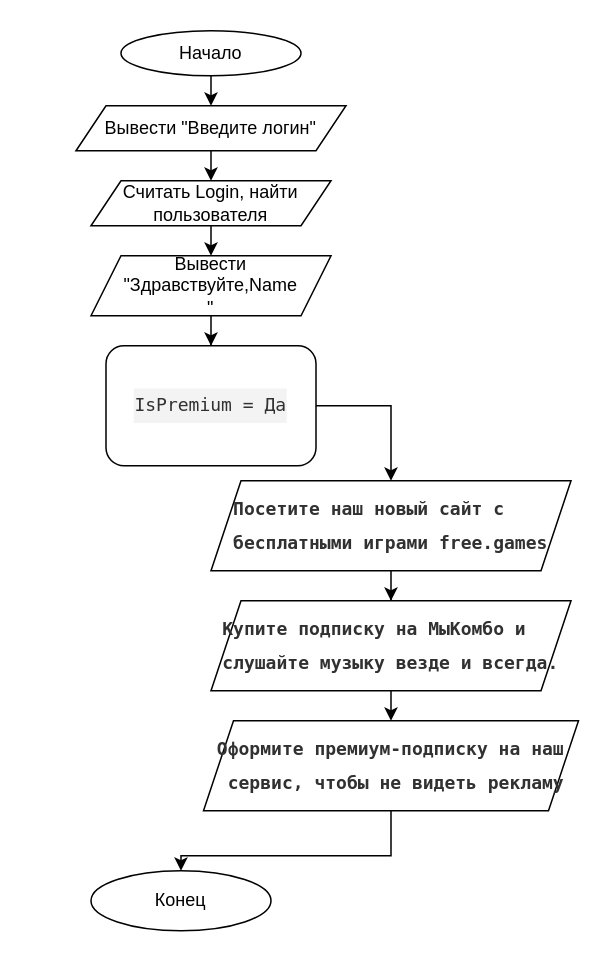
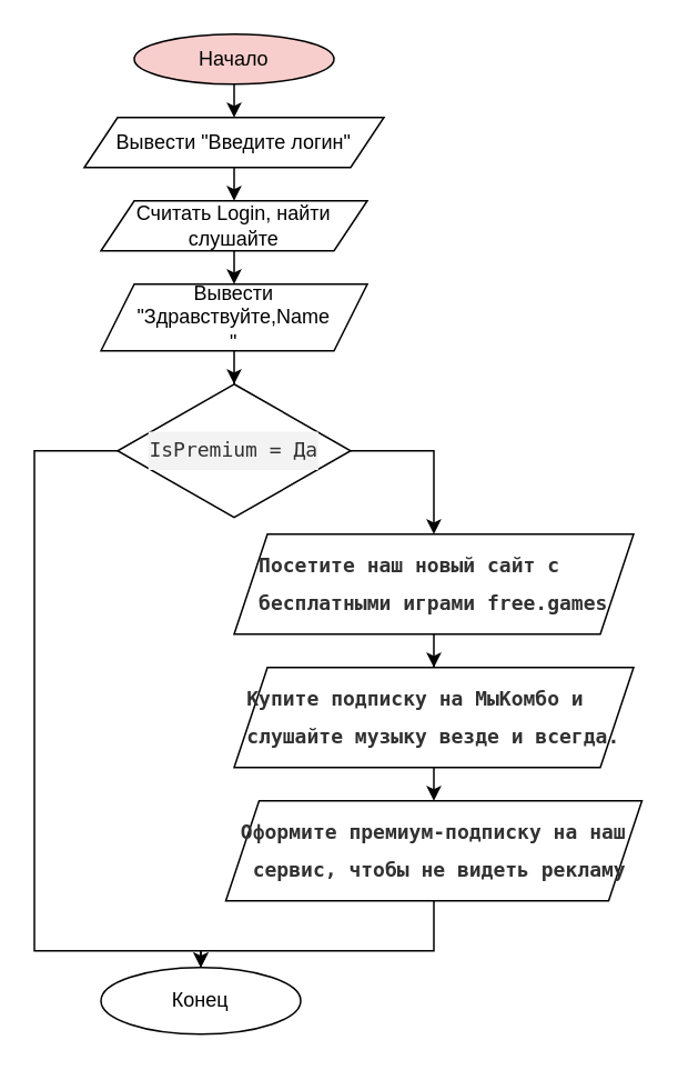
  <mxCell id="0" />
  <mxCell id="1" parent="0" />
- <mxCell id="2" value="Начало" style="ellipse;whiteSpace=wrap;html=1;" vertex="1" parent="1"><mxGeometry x="80" y="20" width="120" height="30" as="geometry" /></mxCell>
+ <mxCell id="2" value="Начало" style="ellipse;whiteSpace=wrap;html=1;fillColor=#f8cecc;" vertex="1" parent="1"><mxGeometry x="80" y="20" width="120" height="30" as="geometry" /></mxCell>
  <mxCell id="3" value="" style="edgeStyle=orthogonalEdgeStyle;rounded=0;orthogonalLoop=1;jettySize=auto;html=1;entryX=0.5;entryY=0;entryDx=0;entryDy=0;" edge="1" parent="1" target="5"><mxGeometry relative="1" as="geometry"><mxPoint x="140" y="50" as="sourcePoint" /></mxGeometry></mxCell>
  <mxCell id="4" value="" style="edgeStyle=orthogonalEdgeStyle;rounded=0;orthogonalLoop=1;jettySize=auto;html=1;" edge="1" parent="1" source="5"><mxGeometry relative="1" as="geometry"><mxPoint x="140.034" y="120" as="targetPoint" /></mxGeometry></mxCell>
  <mxCell id="5" value="Вывести &quot;Введите логин&quot;" style="shape=parallelogram;perimeter=parallelogramPerimeter;whiteSpace=wrap;html=1;fixedSize=1;" vertex="1" parent="1"><mxGeometry x="50" y="70" width="180" height="30" as="geometry" /></mxCell>
  <mxCell id="6" value="" style="edgeStyle=orthogonalEdgeStyle;rounded=0;orthogonalLoop=1;jettySize=auto;html=1;" edge="1" parent="1" source="7"><mxGeometry relative="1" as="geometry"><mxPoint x="140" y="170" as="targetPoint" /></mxGeometry></mxCell>
- <mxCell id="7" value="Считать&amp;nbsp;Login, найти пользователя" style="shape=parallelogram;perimeter=parallelogramPerimeter;whiteSpace=wrap;html=1;fixedSize=1;" vertex="1" parent="1"><mxGeometry x="60" y="120" width="160" height="30" as="geometry" /></mxCell>
+ <mxCell id="7" value="Считать&amp;nbsp;Login, найти слушайте" style="shape=parallelogram;perimeter=parallelogramPerimeter;whiteSpace=wrap;html=1;fixedSize=1;" vertex="1" parent="1"><mxGeometry x="60" y="120" width="160" height="30" as="geometry" /></mxCell>
  <mxCell id="8" style="edgeStyle=orthogonalEdgeStyle;rounded=0;orthogonalLoop=1;jettySize=auto;html=1;" edge="1" parent="1" source="10" target="12"><mxGeometry relative="1" as="geometry"><Array as="points"><mxPoint x="260" y="270" /></Array></mxGeometry></mxCell>
- <mxCell id="10" value="&lt;pre style=&quot;box-sizing: border-box; font-family: monospace, serif; overflow-wrap: break-word; background: rgb(243, 243, 243); color: rgb(49, 49, 49); line-height: 22.5px; margin-top: 0px; margin-bottom: 0px; text-align: left;&quot; class=&quot;hljs language-csharp&quot;&gt;&lt;font style=&quot;font-size: 12px;&quot;&gt;IsPremium = Да&lt;/font&gt;&lt;/pre&gt;" style="whiteSpace=wrap;html=1;fillColor=default;strokeColor=default;rounded=1;" vertex="1" parent="1"><mxGeometry x="70" y="230" width="140" height="80" as="geometry" /></mxCell>
+ <mxCell id="9" style="edgeStyle=orthogonalEdgeStyle;rounded=0;orthogonalLoop=1;jettySize=auto;html=1;entryX=0.5;entryY=0;entryDx=0;entryDy=0;" edge="1" parent="1" source="10" target="19"><mxGeometry relative="1" as="geometry"><Array as="points"><mxPoint x="20" y="270" /><mxPoint x="20" y="570" /><mxPoint x="120" y="570" /></Array></mxGeometry></mxCell>
+ <mxCell id="10" value="&lt;pre style=&quot;box-sizing: border-box; font-family: monospace, serif; overflow-wrap: break-word; background: rgb(243, 243, 243); color: rgb(49, 49, 49); line-height: 22.5px; margin-top: 0px; margin-bottom: 0px; text-align: left;&quot; class=&quot;hljs language-csharp&quot;&gt;&lt;font style=&quot;font-size: 12px;&quot;&gt;IsPremium = Да&lt;/font&gt;&lt;/pre&gt;" style="rhombus;whiteSpace=wrap;html=1;fillColor=default;strokeColor=default;" vertex="1" parent="1"><mxGeometry x="70" y="230" width="140" height="80" as="geometry" /></mxCell>
  <mxCell id="11" value="" style="edgeStyle=orthogonalEdgeStyle;rounded=0;orthogonalLoop=1;jettySize=auto;html=1;" edge="1" parent="1" source="12" target="14"><mxGeometry relative="1" as="geometry" /></mxCell>
  <mxCell id="12" value="&lt;pre style=&quot;border-color: var(--border-color); background-image: initial; background-position: initial; background-size: initial; background-repeat: initial; background-attachment: initial; background-origin: initial; background-clip: initial; box-sizing: border-box; font-family: monospace, serif; overflow-wrap: break-word; color: rgb(49, 49, 49); line-height: 22.5px; margin-top: 0px; margin-bottom: 0px; font-weight: 600; text-align: left;&quot; class=&quot;hljs language-scss&quot;&gt;Посетите наш новый сайт с &lt;/pre&gt;&lt;pre style=&quot;border-color: var(--border-color); background-image: initial; background-position: initial; background-size: initial; background-repeat: initial; background-attachment: initial; background-origin: initial; background-clip: initial; box-sizing: border-box; font-family: monospace, serif; overflow-wrap: break-word; color: rgb(49, 49, 49); line-height: 22.5px; margin-top: 0px; margin-bottom: 0px; font-weight: 600; text-align: left;&quot; class=&quot;hljs language-scss&quot;&gt;бесплатными играми free.games&lt;/pre&gt;" style="shape=parallelogram;perimeter=parallelogramPerimeter;whiteSpace=wrap;html=1;fixedSize=1;" vertex="1" parent="1"><mxGeometry x="140" y="320" width="240" height="60" as="geometry" /></mxCell>
  <mxCell id="13" value="" style="edgeStyle=orthogonalEdgeStyle;rounded=0;orthogonalLoop=1;jettySize=auto;html=1;" edge="1" parent="1" source="14"><mxGeometry relative="1" as="geometry"><mxPoint x="260" y="480" as="targetPoint" /></mxGeometry></mxCell>
  <mxCell id="14" value="&lt;pre style=&quot;box-sizing: border-box; font-family: monospace, serif; overflow-wrap: break-word; background-image: initial; background-position: initial; background-size: initial; background-repeat: initial; background-attachment: initial; background-origin: initial; background-clip: initial; color: rgb(49, 49, 49); line-height: 22.5px; margin-top: 0px; margin-bottom: 0px; font-weight: 600; text-align: left;&quot; class=&quot;hljs language-scss&quot;&gt;Купите подписку на МыКомбо и &lt;/pre&gt;&lt;pre style=&quot;box-sizing: border-box; font-family: monospace, serif; overflow-wrap: break-word; background-image: initial; background-position: initial; background-size: initial; background-repeat: initial; background-attachment: initial; background-origin: initial; background-clip: initial; color: rgb(49, 49, 49); line-height: 22.5px; margin-top: 0px; margin-bottom: 0px; font-weight: 600; text-align: left;&quot; class=&quot;hljs language-scss&quot;&gt;слушайте музыку везде и всегда.&lt;/pre&gt;" style="shape=parallelogram;perimeter=parallelogramPerimeter;whiteSpace=wrap;html=1;fixedSize=1;" vertex="1" parent="1"><mxGeometry x="140" y="400" width="240" height="60" as="geometry" /></mxCell>
  <mxCell id="15" style="edgeStyle=orthogonalEdgeStyle;rounded=0;orthogonalLoop=1;jettySize=auto;html=1;entryX=0.5;entryY=0;entryDx=0;entryDy=0;" edge="1" parent="1" source="16" target="19"><mxGeometry relative="1" as="geometry"><Array as="points"><mxPoint x="260" y="570" /><mxPoint x="120" y="570" /></Array></mxGeometry></mxCell>
  <mxCell id="16" value="&lt;pre style=&quot;box-sizing: border-box; font-family: monospace, serif; overflow-wrap: break-word; background-image: initial; background-position: initial; background-size: initial; background-repeat: initial; background-attachment: initial; background-origin: initial; background-clip: initial; color: rgb(49, 49, 49); line-height: 22.5px; margin-top: 0px; margin-bottom: 0px; text-align: left;&quot; class=&quot;hljs language-scss&quot;&gt;&lt;b&gt;Оформите премиум-подписку на наш&lt;/b&gt;&lt;/pre&gt;&lt;pre style=&quot;box-sizing: border-box; font-family: monospace, serif; overflow-wrap: break-word; background-image: initial; background-position: initial; background-size: initial; background-repeat: initial; background-attachment: initial; background-origin: initial; background-clip: initial; color: rgb(49, 49, 49); line-height: 22.5px; margin-top: 0px; margin-bottom: 0px; text-align: left;&quot; class=&quot;hljs language-scss&quot;&gt;&lt;b&gt; сервис, чтобы не видеть рекламу&lt;/b&gt;&lt;/pre&gt;" style="shape=parallelogram;perimeter=parallelogramPerimeter;whiteSpace=wrap;html=1;fixedSize=1;" vertex="1" parent="1"><mxGeometry x="135" y="480" width="250" height="60" as="geometry" /></mxCell>
  <mxCell id="17" style="edgeStyle=orthogonalEdgeStyle;rounded=0;orthogonalLoop=1;jettySize=auto;html=1;entryX=0.5;entryY=0;entryDx=0;entryDy=0;" edge="1" parent="1" source="18" target="10"><mxGeometry relative="1" as="geometry" /></mxCell>
  <mxCell id="18" value="Вывести &quot;Здравствуйте,Name&lt;br&gt;&quot;" style="shape=parallelogram;perimeter=parallelogramPerimeter;whiteSpace=wrap;html=1;fixedSize=1;" vertex="1" parent="1"><mxGeometry x="60" y="170" width="160" height="40" as="geometry" /></mxCell>
  <mxCell id="19" value="Конец" style="ellipse;whiteSpace=wrap;html=1;" vertex="1" parent="1"><mxGeometry x="60" y="580" width="120" height="40" as="geometry" /></mxCell>
